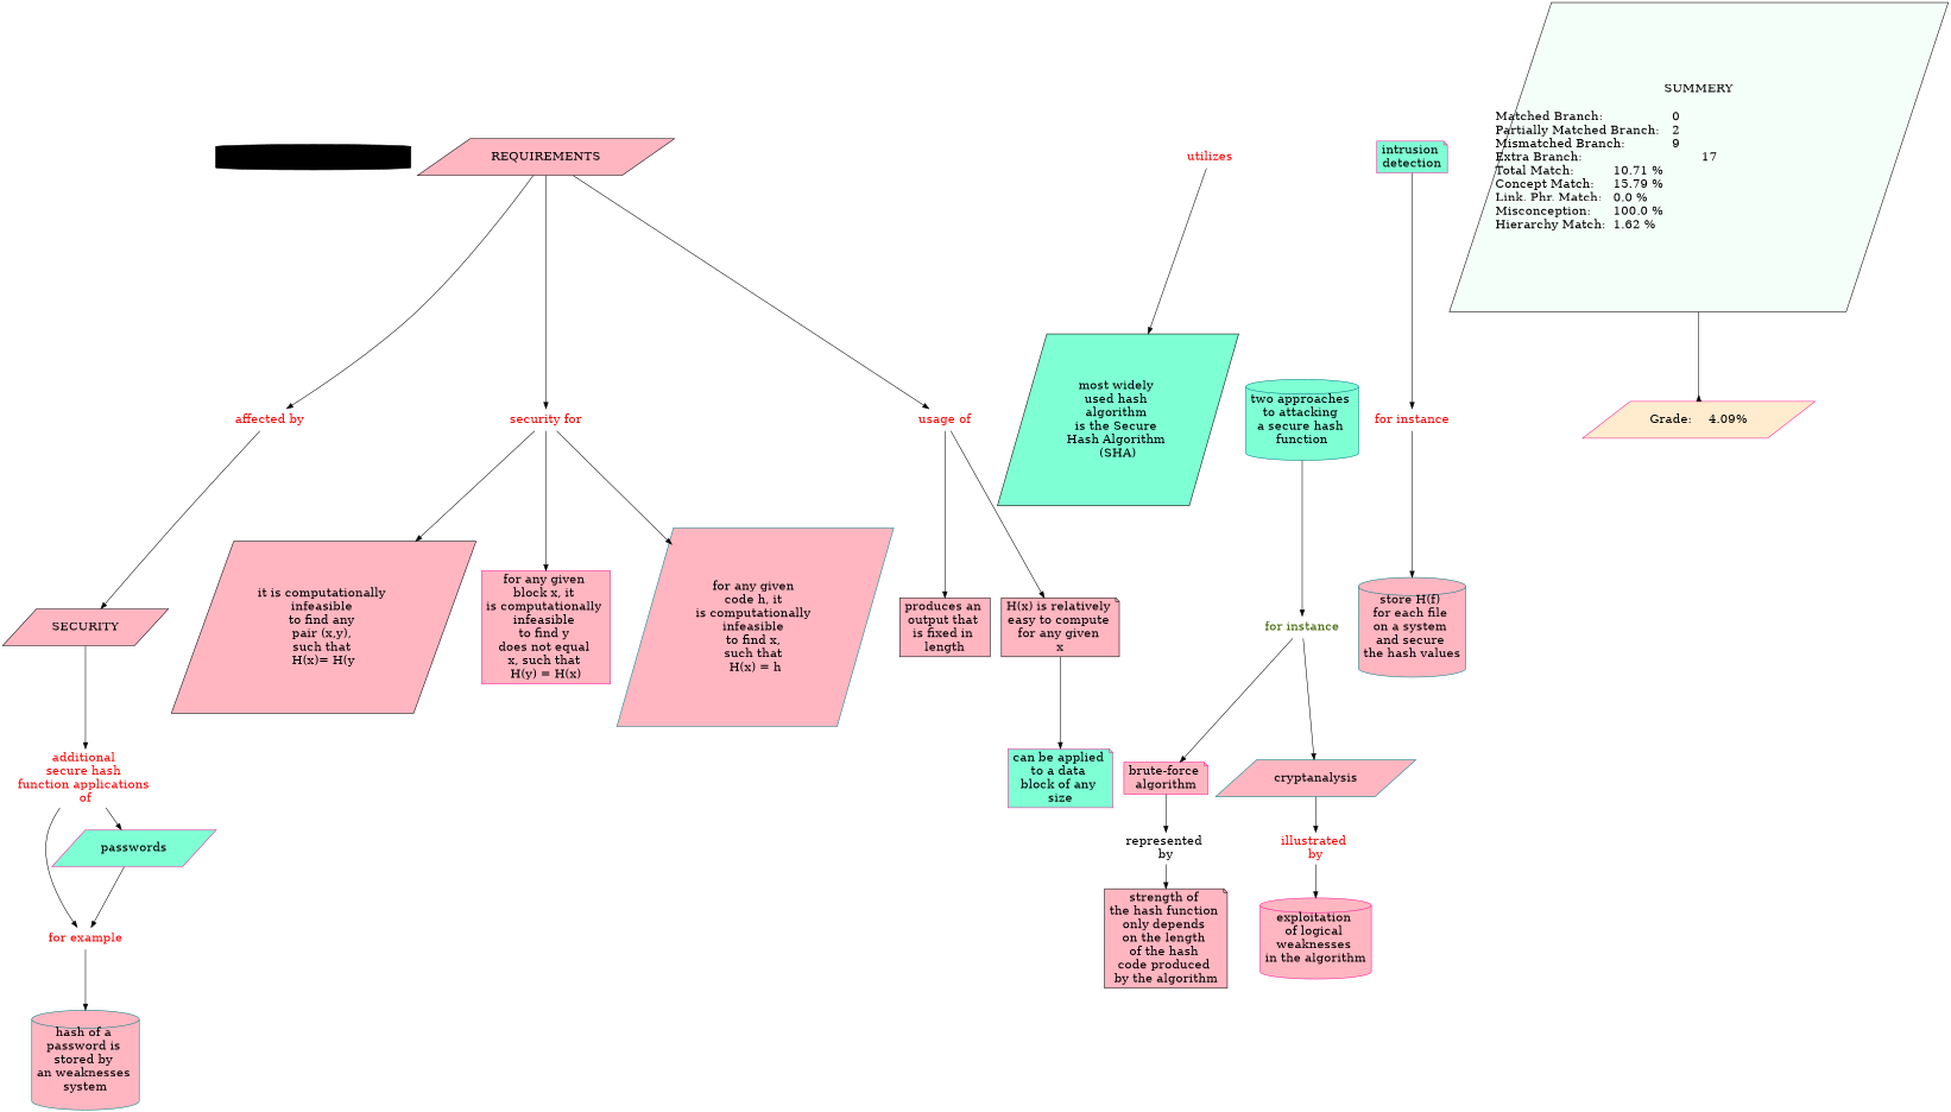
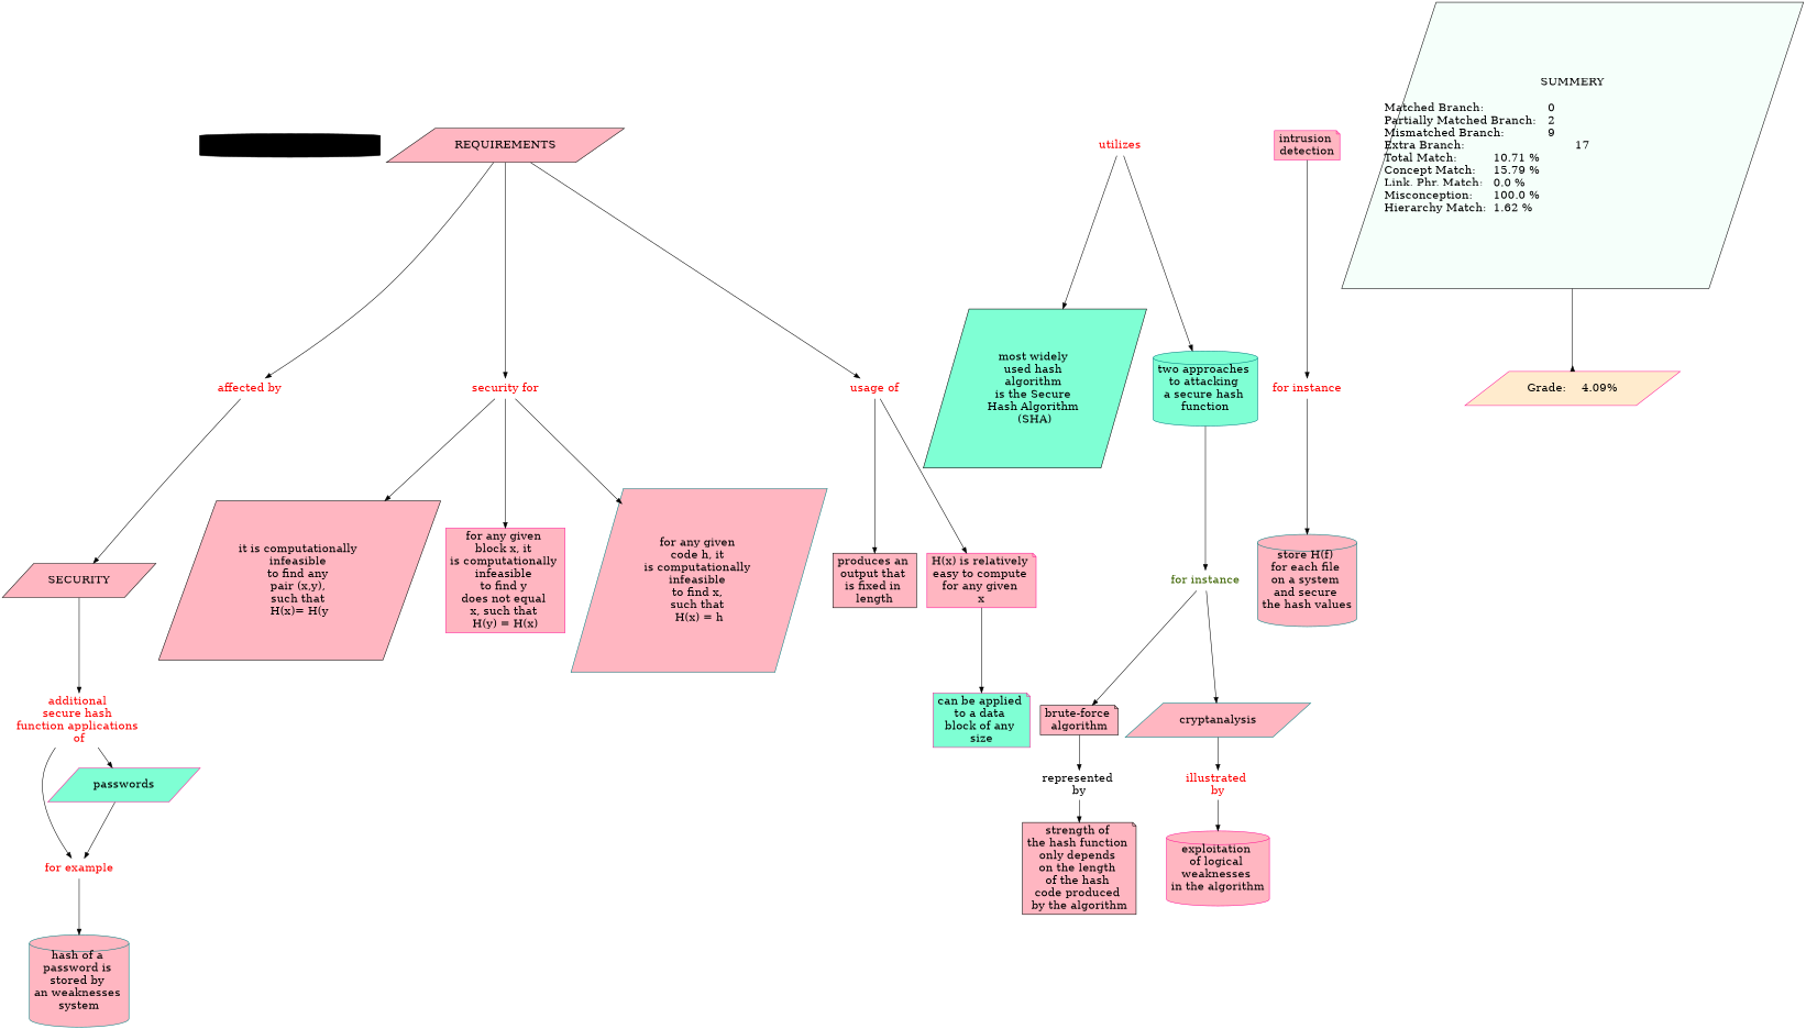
  digraph {
    node [Gsplines=true color=black fontsize=20 shape=none style=filled fillcolor="#FFB6C1"]
    edge [constraint=true]
    n1 [label="HASH FUNCTIONS Module 3" shape=cylinder fillcolor=""]
    n2 [label=SECURITY shape=parallelogram]
    n3 [fontcolor=red label="additional \nsecure hash \nfunction applications \nof" style="" fillcolor=""]
    n4 [color=deeppink fontcolor=red label=utilizes style="" fillcolor=""]
    n5 [fillcolor=aquamarine label="most widely \nused hash \nalgorithm \nis the Secure \nHash Algorithm \n(SHA)" shape=parallelogram]
    n6 [color=teal fillcolor=aquamarine label="two approaches \nto attacking \na secure hash \nfunction" shape=cylinder]
    n7 [fontcolor=red label="for example\n" style="" fillcolor=""]
    n8 [color=deeppink fillcolor=aquamarine label=passwords shape=parallelogram]
    n9 [color=deeppink fontcolor="#3B6300" label="for instance\n" style="" fillcolor=""]
    n10 [label=REQUIREMENTS shape=parallelogram]
    n11 [color=deeppink fontcolor=red label="affected by\n" style="" fillcolor=""]
    n12 [fontcolor=red label="security for\n" style="" fillcolor=""]
    n13 [color=deeppink fontcolor=red label="usage of" style="" fillcolor=""]
    n14 [label="it is computationally \ninfeasible \nto find any \npair (x,y), \nsuch that \nH(x)= H(y" shape=parallelogram]
    n15 [color=deeppink label="for any given \nblock x, it \nis computationally \ninfeasible \nto find y \ndoes not equal \nx, such that \nH(y) = H(x)\n" shape=box]
    n16 [color=teal label="for any given \ncode h, it \nis computationally \ninfeasible \nto find x, \nsuch that \nH(x) = h" shape=parallelogram]
    n17 [label="produces an \noutput that \nis fixed in \nlength" shape=box]
-   n18 [label="H(x) is relatively \neasy to compute \nfor any given \nx" shape=note]
+   n18 [color=deeppink label="H(x) is relatively \neasy to compute \nfor any given \nx" shape=note]
    n19 [color=deeppink fillcolor=aquamarine label="can be applied \nto a data \nblock of any \nsize" shape=note]
    n20 [color=teal fontcolor=red label="illustrated \nby" style="" fillcolor=""]
    n21 [color=deeppink label="exploitation \nof logical \nweaknesses \nin the algorithm\n" shape=cylinder]
-   n22 [color=deeppink label="brute-force \nalgorithm" shape=note]
+   n22 [label="brute-force \nalgorithm" shape=note]
    n23 [color=teal fontcolor=black label="represented \nby" style="" fillcolor=""]
    n24 [label="strength of \nthe hash function \nonly depends \non the length \nof the hash \ncode produced \nby the algorithm\n" shape=note]
    n25 [color=teal label=cryptanalysis shape=parallelogram]
    n26 [color=teal label="hash of a \npassword is \nstored by \nan weaknesses \nsystem" shape=cylinder]
-   n27 [color=deeppink fillcolor=aquamarine label="intrusion \ndetection" shape=note]
+   n27 [color=deeppink label="intrusion \ndetection" shape=note]
    n28 [color=teal fontcolor=red label="for instance\n" style="" fillcolor=""]
    n29 [color=teal label="store H(f) \nfor each file \non a system \nand secure \nthe hash values\n" shape=cylinder]
    n30 [fillcolor="#F5FFFA" label="SUMMERY\n\nMatched Branch:			0\lPartially Matched Branch:	2\lMismatched Branch:		9\lExtra Branch:				17\lTotal Match:		10.71 %\lConcept Match:	15.79 %\lLink. Phr. Match:	0.0 %\lMisconception:	100.0 %\lHierarchy Match:	1.62 %\l" shape=parallelogram]
    n31 [color=deeppink fillcolor="#FFEBCD" label="Grade:	4.09%" shape=parallelogram]
    n2 -> n3
    n3 -> n7
    n3 -> n8
    n4 -> n5
+   n4 -> n6
    n6 -> n9
    n7 -> n26
    n8 -> n7
    n9 -> n22
    n9 -> n25
    n10 -> n11
    n10 -> n12
    n10 -> n13
    n11 -> n2
    n12 -> n14
    n12 -> n15
    n12 -> n16
    n13 -> n17
    n13 -> n18
    n18 -> n19
    n20 -> n21
    n22 -> n23
    n23 -> n24
    n25 -> n20
    n27 -> n28
    n28 -> n29
    n30 -> n31 [arrowhead=inv color=black]
  }
